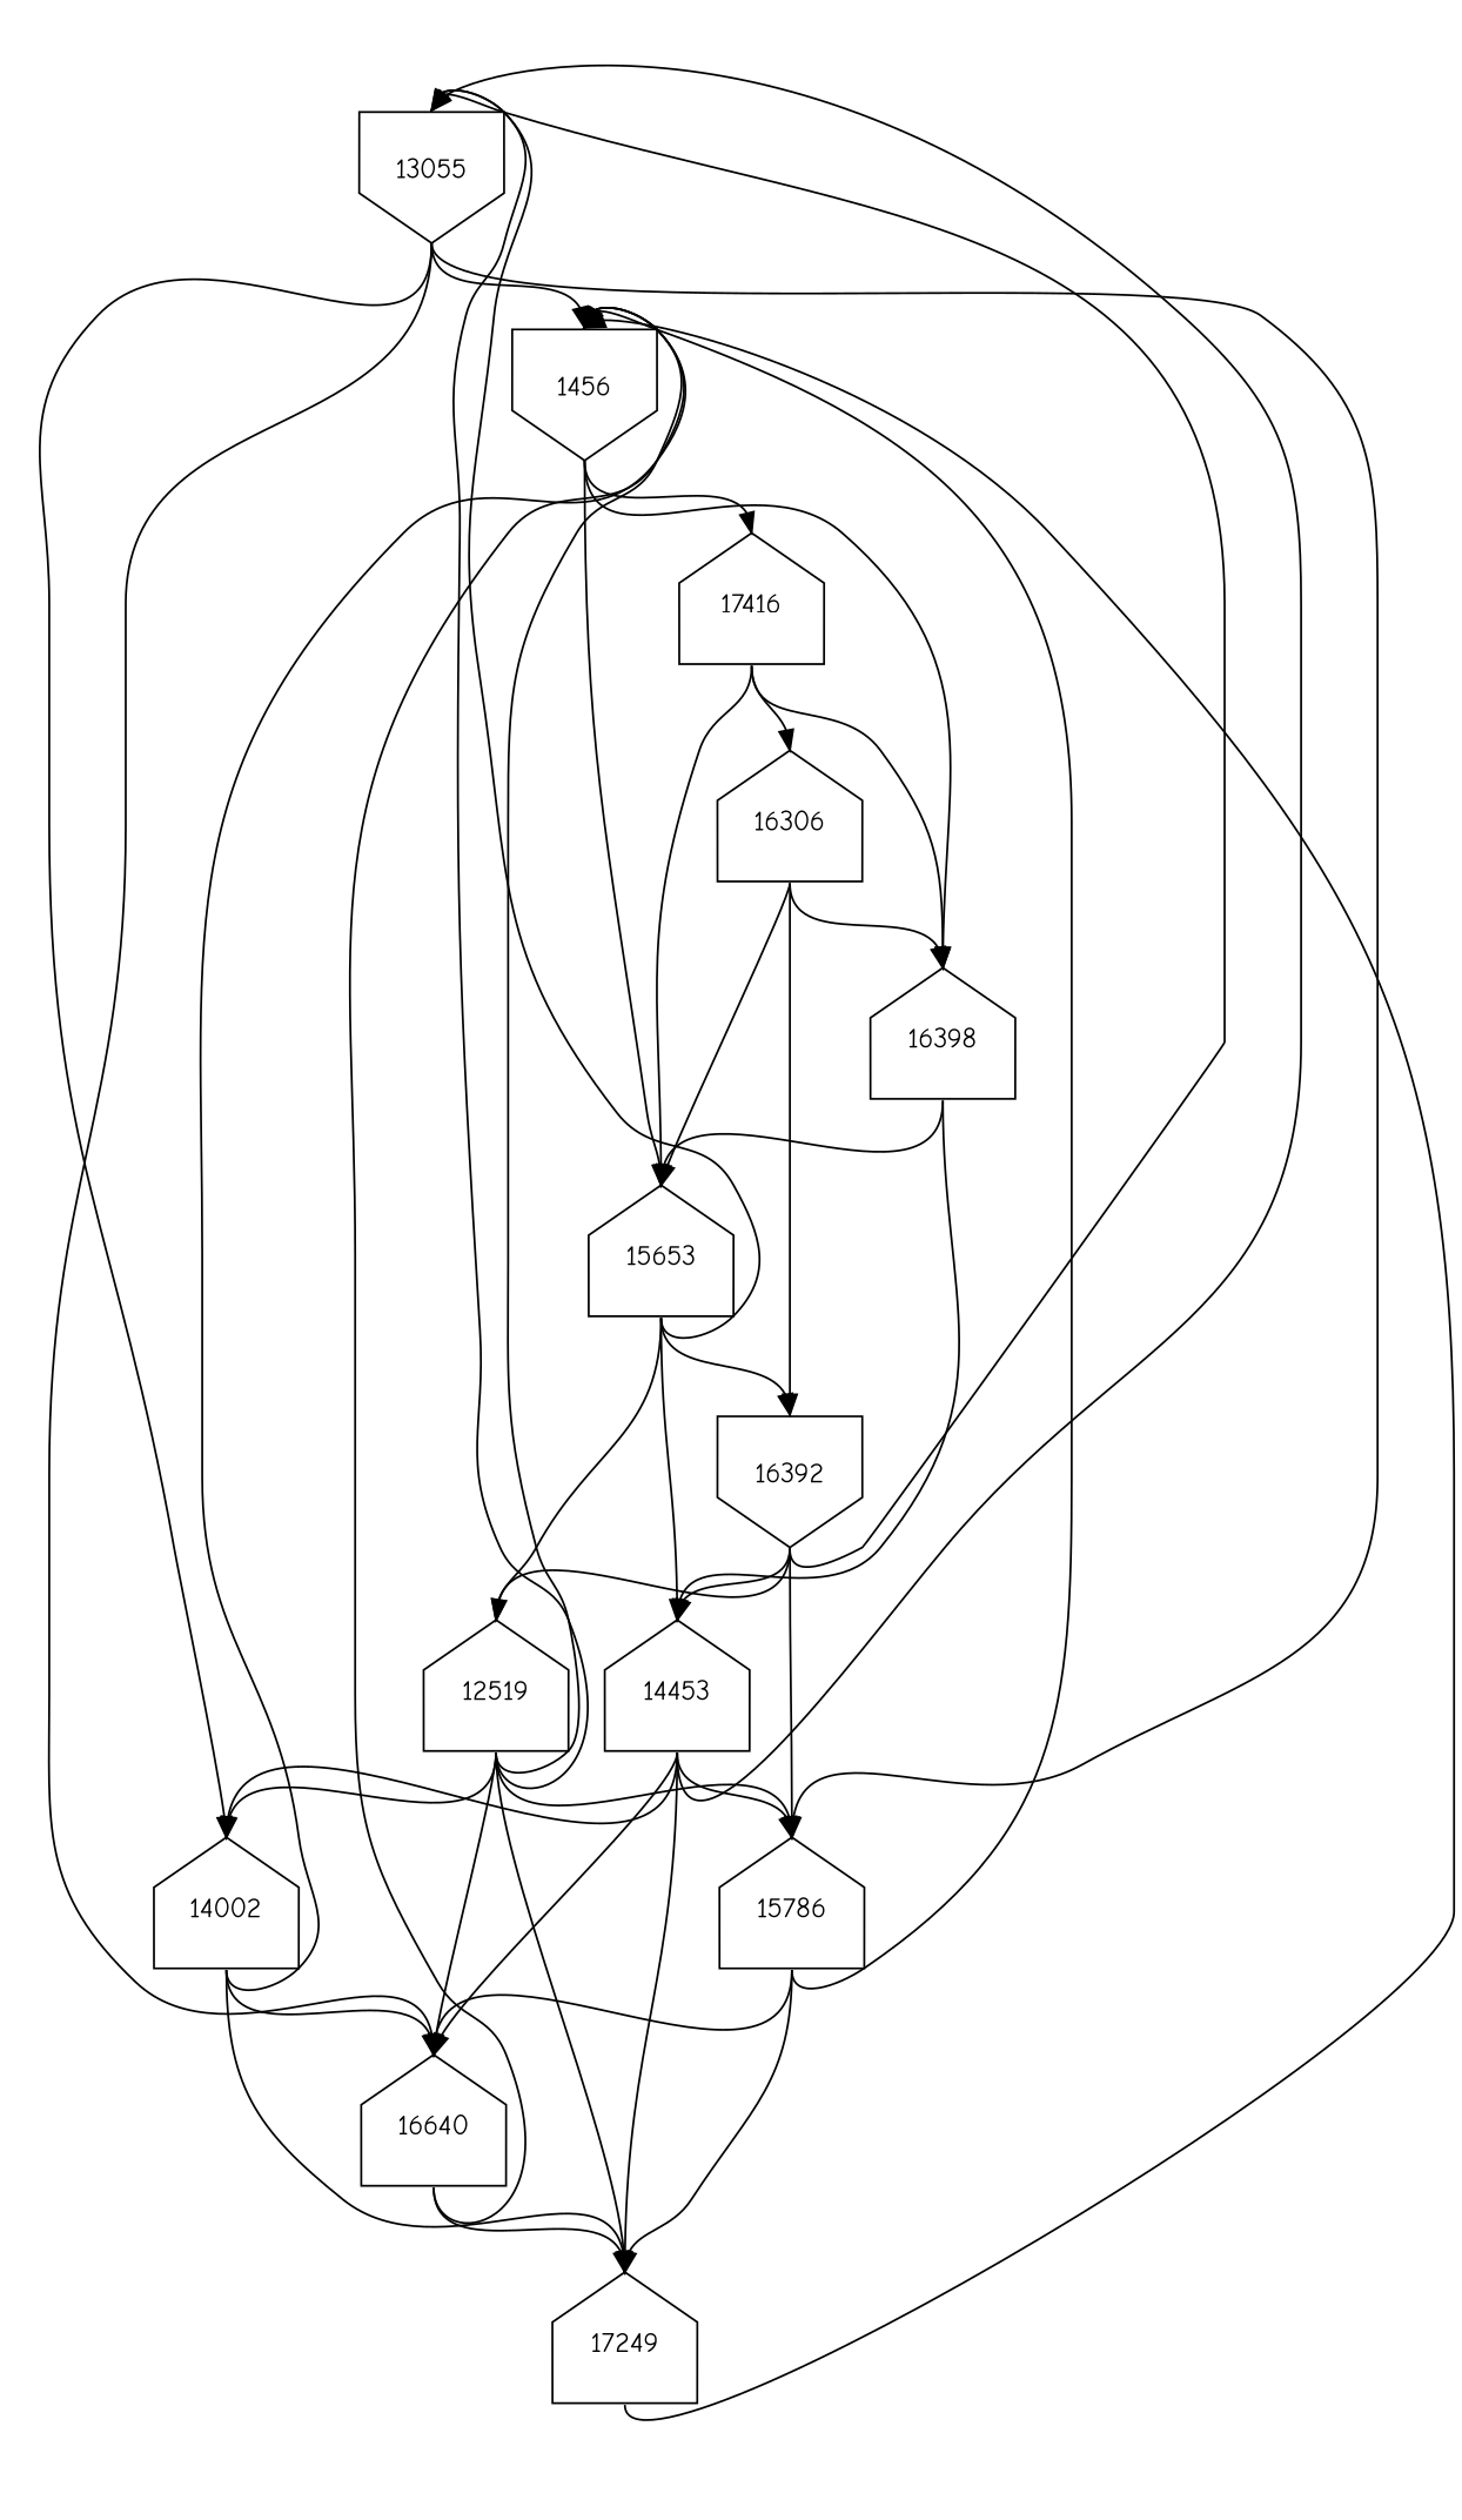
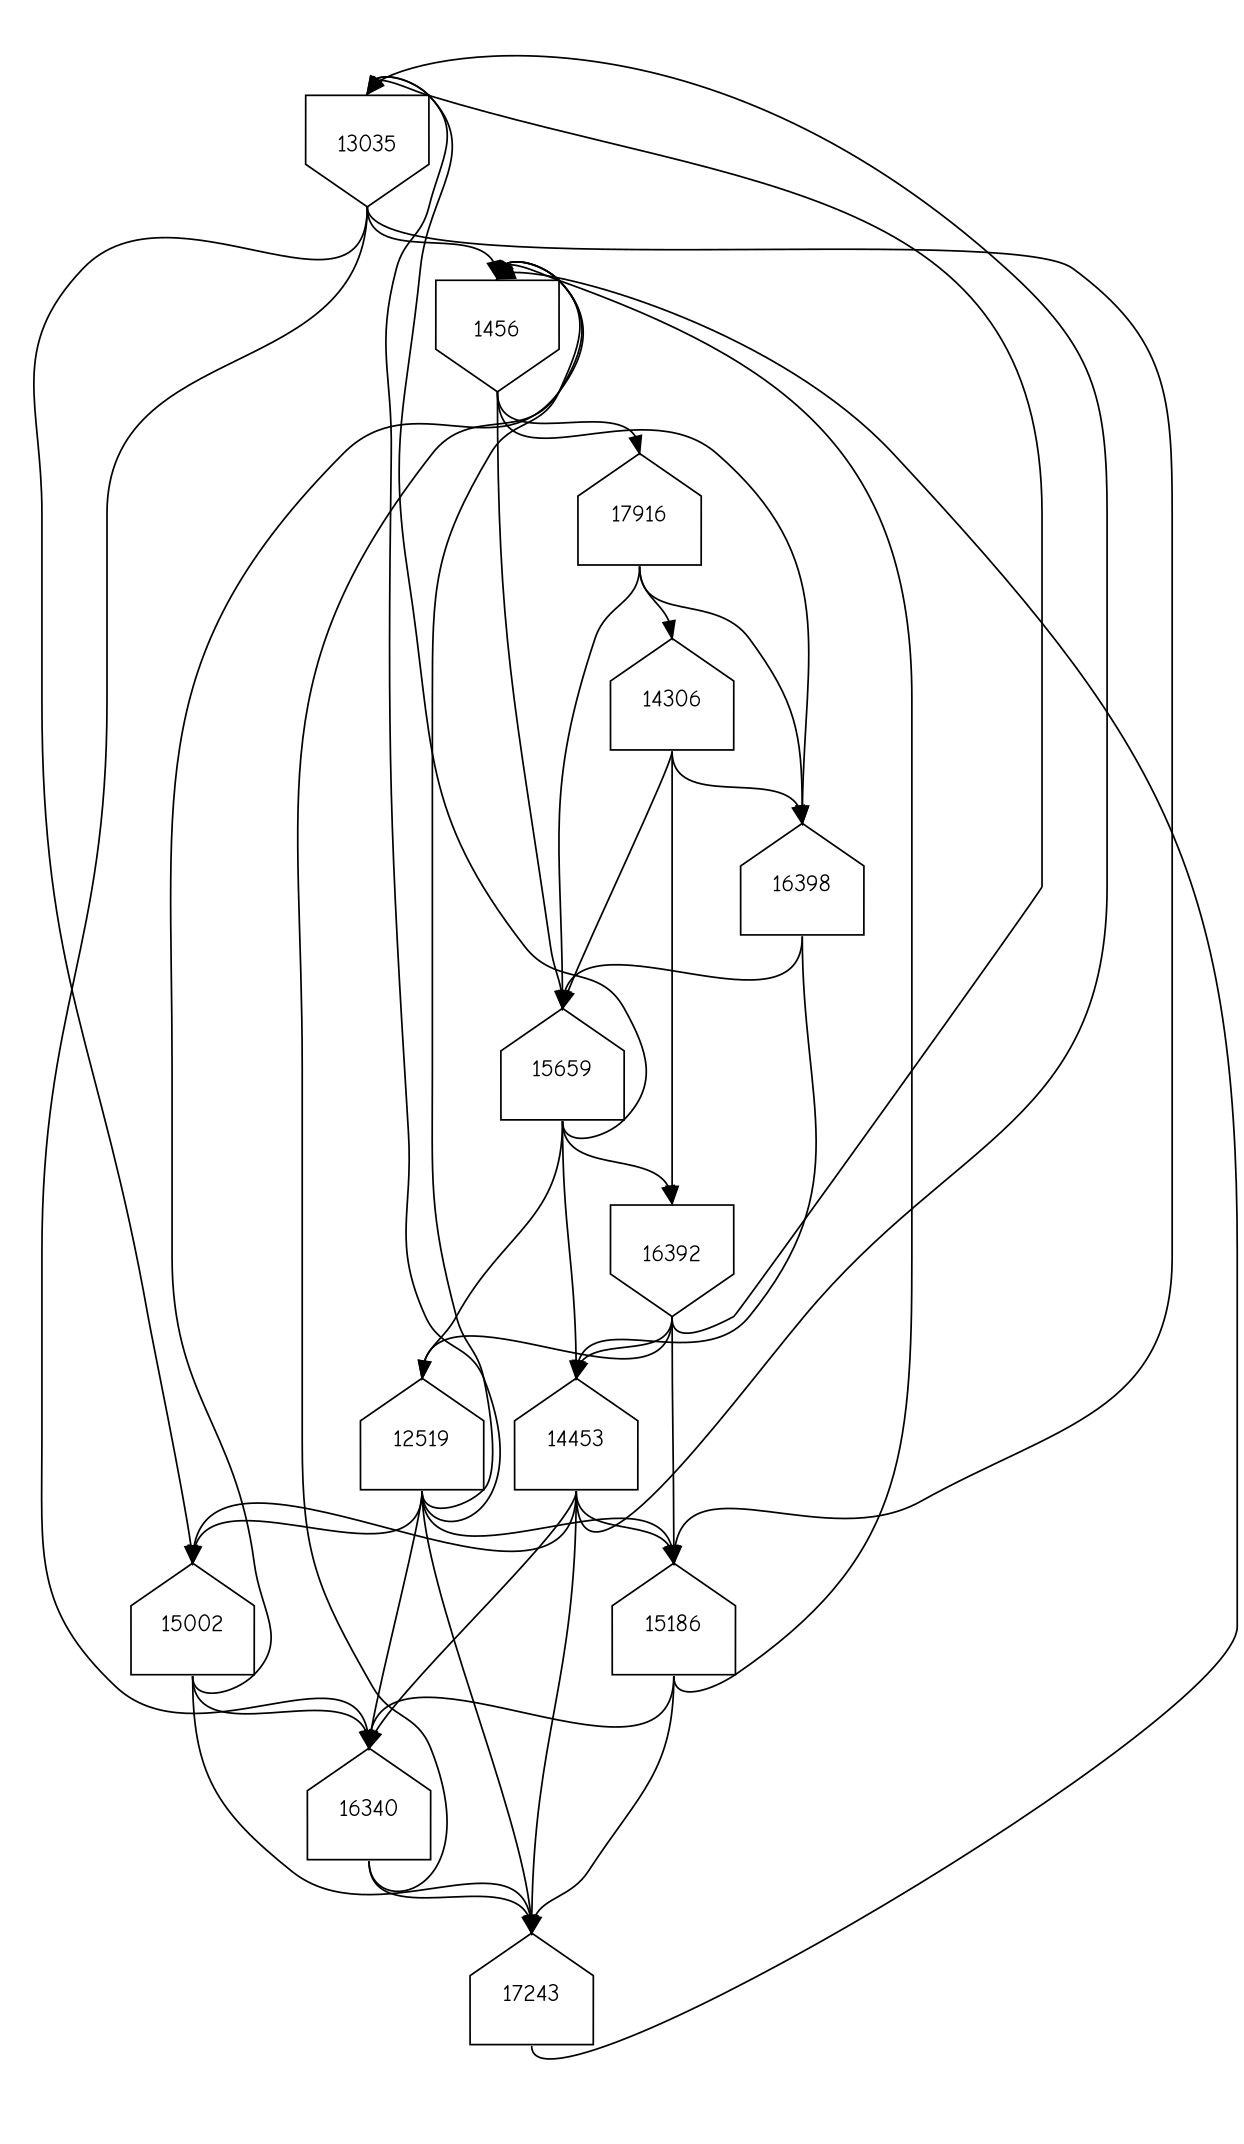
  digraph {
    fontname="Comic Neue"
    node [fontname="Comic Neue" shape=house]
    edge [fontname="Comic Neue" headport=n tailport=s]
-   13055 [height=1 shape=invhouse width=1]
+   13055 [height=1 shape=invhouse width=1 label=13035]
    1456 [height=1 shape=invhouse width=1]
-   15002 [height=1 width=1 label=14002]
-   16640 [height=1 width=1]
-   15786 [height=1 width=1]
-   15659 [height=1 width=1 label=15653]
+   15002 [height=1 width=1]
+   16640 [height=1 width=1 label=16340]
+   15786 [height=1 width=1 label=15186]
+   15659 [height=1 width=1]
    16398 [height=1 width=1]
-   17916 [height=1 width=1 label=17416]
-   17243 [height=1 width=1 label=17249]
-   14306 [height=1 width=1 label=16306]
+   17916 [height=1 width=1]
+   17243 [height=1 width=1]
+   14306 [height=1 width=1]
    n11 [height=1 label=16392 shape=invhouse width=1]
    n12 [height=1 label=12519 width=1]
    14453 [height=1 width=1]
    13055 -> 1456
    13055 -> 15002
    13055 -> 16640
    13055 -> 15786
    1456 -> 15659
    1456 -> 16398
    1456 -> 17916
    15002 -> 1456
    15002 -> 16640
    15002 -> 17243
    16640 -> 1456
    16640 -> 17243
    15786 -> 1456
    15786 -> 16640
    15786 -> 17243
    15659 -> 13055
    15659 -> n11
    15659 -> n12
    15659 -> 14453
    16398 -> 15659
    16398 -> 14453
    17916 -> 15659
    17916 -> 16398
    17916 -> 14306
    17243 -> 1456
    14306 -> 15659
    14306 -> 16398
    14306 -> n11
    n11 -> 13055
    n11 -> 15786
    n11 -> n12
    n11 -> 14453
    n12 -> 13055
    n12 -> 1456
    n12 -> 15002
    n12 -> 16640
    n12 -> 15786
    n12 -> 17243
    14453 -> 13055
    14453 -> 15002
    14453 -> 16640
    14453 -> 15786
    14453 -> 17243
  }
